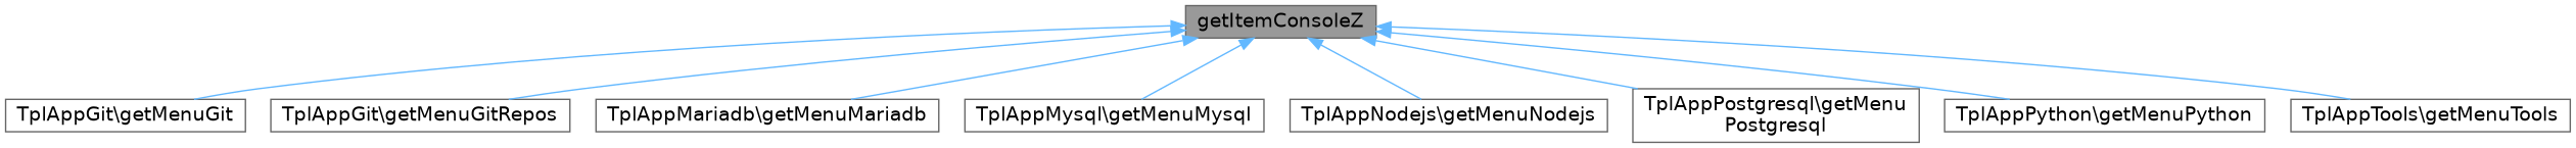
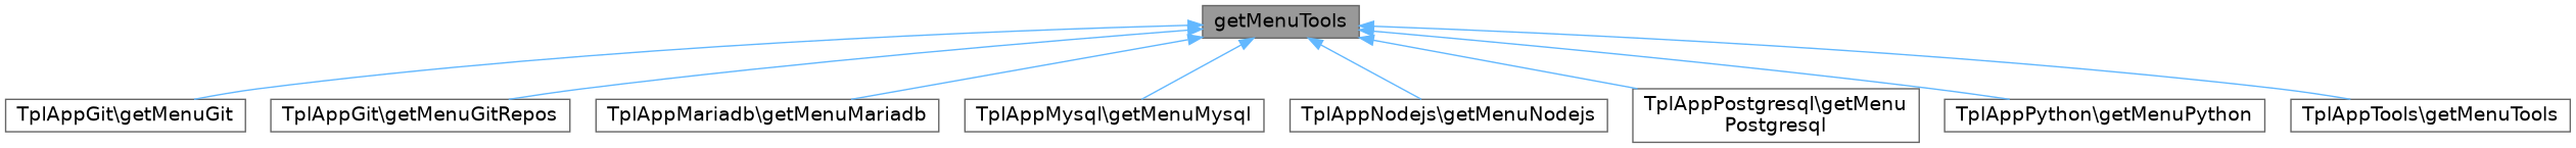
  digraph {
    rankdir=TB
    node [color=grey40 fillcolor=white fontname=Helvetica fontsize=14 shape=box style=filled]
    edge [color=steelblue1 dir=back fontname=Helvetica fontsize=14 labelfontname=Helvetica labelfontsize=14 style=solid]
-   n1 [color=gray40 fillcolor=grey60 fontcolor=black height=0.2 label=getItemConsoleZ width=0.4]
+   n1 [color=gray40 fillcolor=grey60 fontcolor=black height=0.2 label=getMenuTools width=0.4]
    n2 [height=0.2 label="TplAppGit\\getMenuGit" width=0.4]
    n3 [height=0.2 label="TplAppGit\\getMenuGitRepos" width=0.4]
    n4 [height=0.2 label="TplAppMariadb\\getMenuMariadb" width=0.4]
    n5 [height=0.2 label="TplAppMysql\\getMenuMysql" width=0.4]
    n6 [height=0.2 label="TplAppNodejs\\getMenuNodejs" width=0.4]
    n7 [height=0.2 label="TplAppPostgresql\\getMenu\lPostgresql" width=0.4]
    n8 [height=0.2 label="TplAppPython\\getMenuPython" width=0.4]
    n9 [height=0.2 label="TplAppTools\\getMenuTools" width=0.4]
    n1 -> n2
    n1 -> n3
    n1 -> n4
    n1 -> n5
    n1 -> n6
    n1 -> n7
    n1 -> n8
    n1 -> n9
  }
